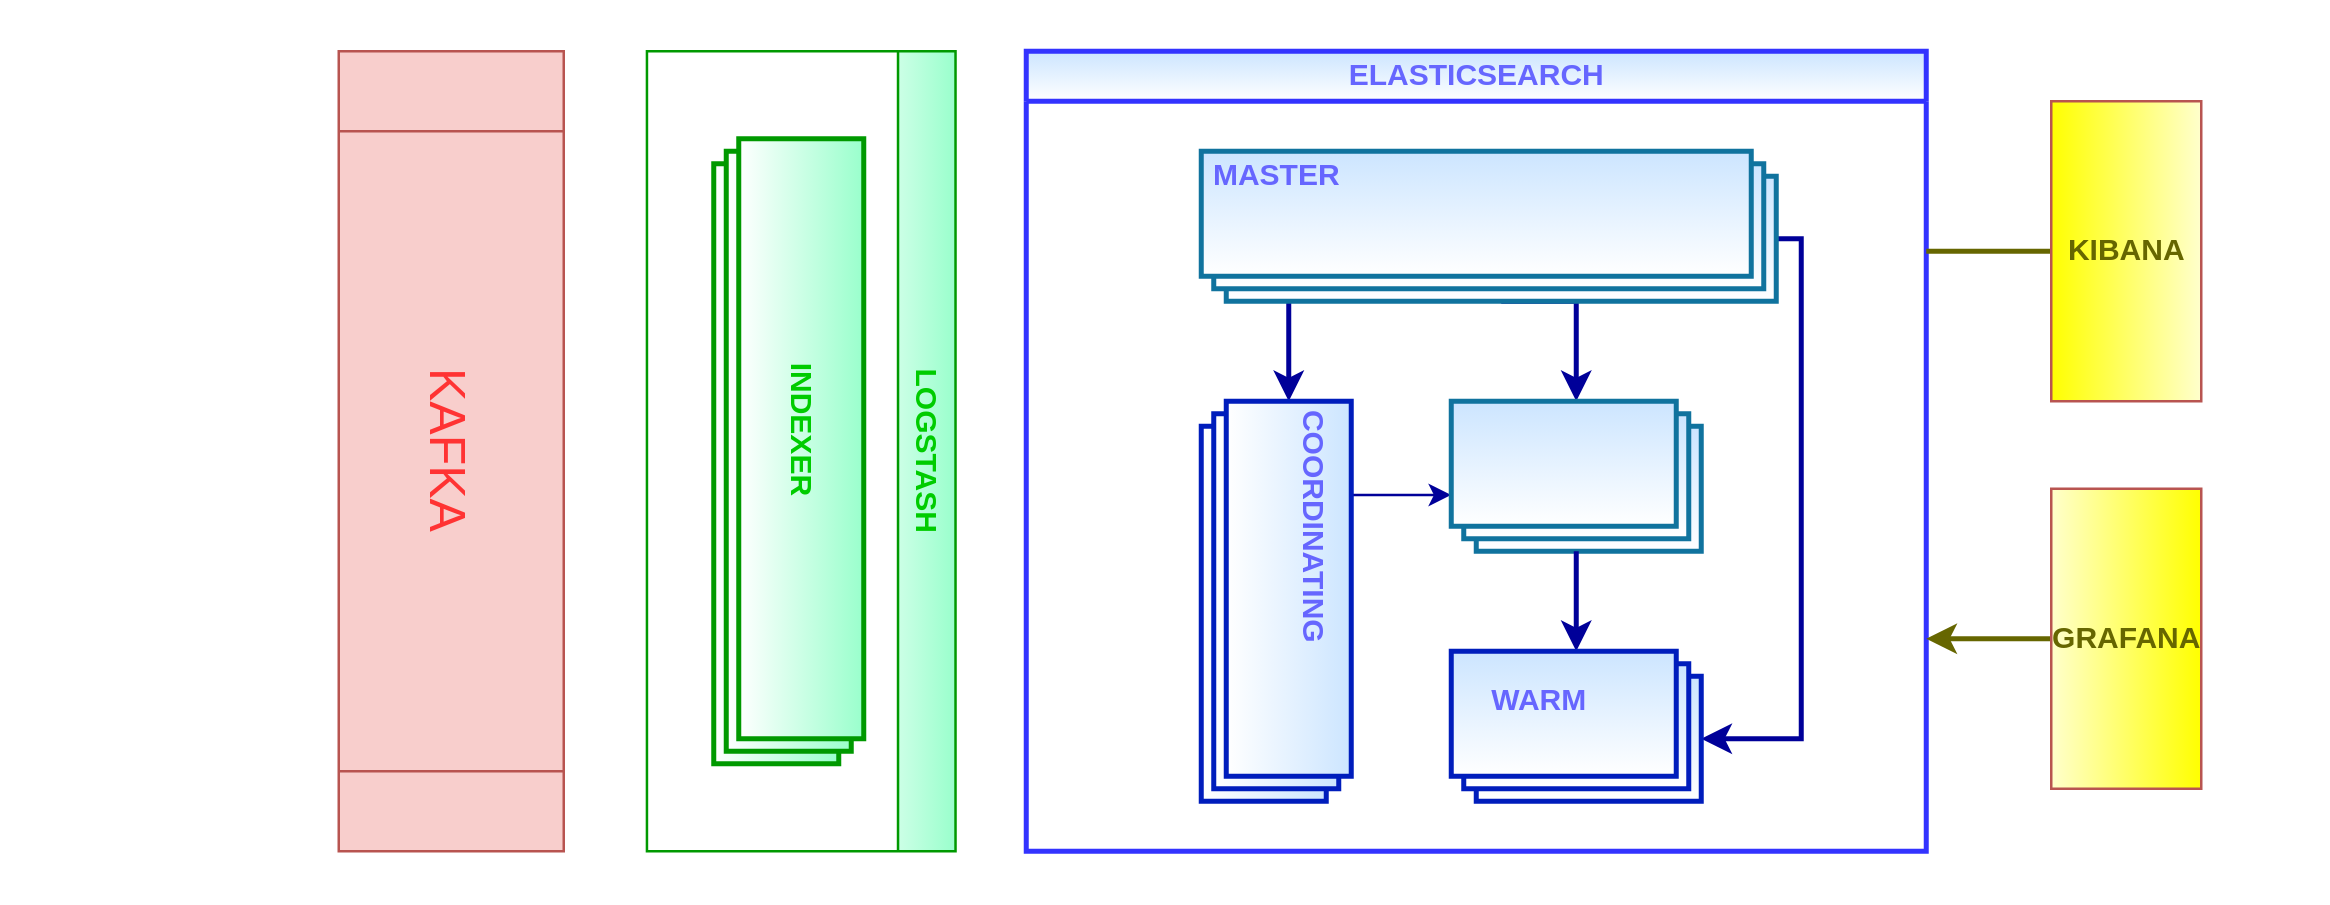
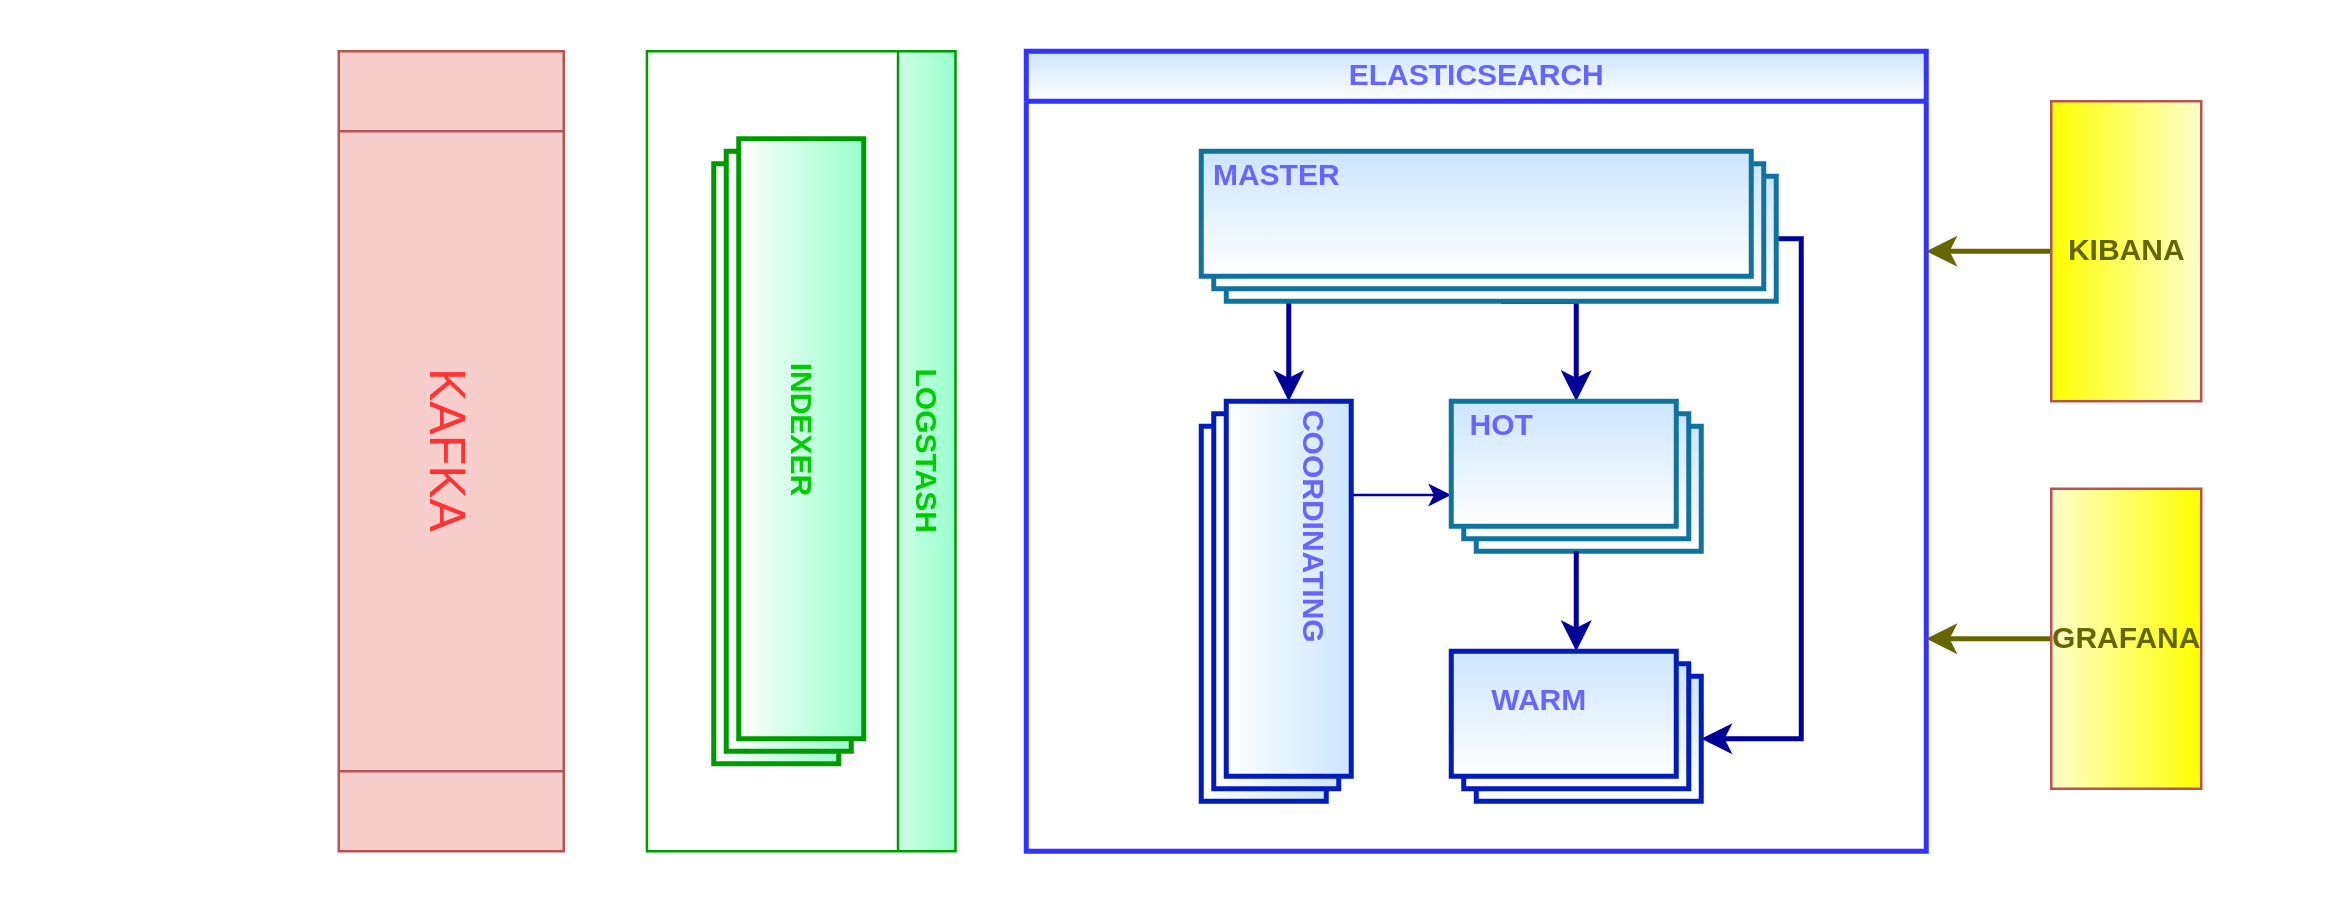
  <mxCell id="0" />
  <mxCell id="1" parent="0" />
  <mxCell id="2" value="&lt;span style=&quot;font-size: 20px;&quot;&gt;KAFKA&lt;/span&gt;" style="shape=process;whiteSpace=wrap;html=1;backgroundOutline=1;direction=west;verticalAlign=middle;fontStyle=0;labelBackgroundColor=none;labelBorderColor=none;fillColor=#f8cecc;strokeColor=#b85450;fontColor=#FF3333;rotation=90;flipV=1;flipH=0;fontSize=20;" vertex="1" parent="1"><mxGeometry x="20" y="135" width="320" height="90" as="geometry" /></mxCell>
  <mxCell id="3" value="ELASTICSEARCH" style="swimlane;html=1;startSize=20;horizontal=1;containerType=tree;labelBackgroundColor=none;fillColor=#cce5ff;rounded=0;shadow=0;sketch=0;gradientColor=#ffffff;swimlaneFillColor=none;strokeColor=#3333FF;strokeWidth=2;fontColor=#6666FF;" vertex="1" parent="1"><mxGeometry x="410" y="20" width="360" height="320" as="geometry" /></mxCell>
  <mxCell id="4" style="edgeStyle=orthogonalEdgeStyle;rounded=0;orthogonalLoop=1;jettySize=auto;html=1;entryX=0;entryY=0;entryDx=0;entryDy=25;entryPerimeter=0;fontColor=#FF3333;strokeColor=#000099;strokeWidth=2;" edge="1" parent="3" source="7" target="9"><mxGeometry relative="1" as="geometry"><Array as="points"><mxPoint x="105" y="110" /><mxPoint x="105" y="110" /></Array></mxGeometry></mxCell>
  <mxCell id="5" style="edgeStyle=orthogonalEdgeStyle;rounded=0;orthogonalLoop=1;jettySize=auto;html=1;exitX=0;exitY=0;exitDx=120;exitDy=60;exitPerimeter=0;fontColor=#FF3333;strokeColor=#000099;strokeWidth=2;" edge="1" parent="3" source="7" target="10"><mxGeometry relative="1" as="geometry"><Array as="points"><mxPoint x="220" y="100" /></Array></mxGeometry></mxCell>
  <mxCell id="6" style="edgeStyle=orthogonalEdgeStyle;rounded=0;orthogonalLoop=1;jettySize=auto;html=1;exitX=0;exitY=0;exitDx=230;exitDy=35;exitPerimeter=0;entryX=0;entryY=0;entryDx=100;entryDy=35;entryPerimeter=0;fontColor=#FF3333;strokeColor=#000099;strokeWidth=2;" edge="1" parent="3" source="7" target="12"><mxGeometry relative="1" as="geometry"><Array as="points"><mxPoint x="310" y="75" /><mxPoint x="310" y="275" /></Array></mxGeometry></mxCell>
  <mxCell id="7" value="" style="verticalLabelPosition=bottom;verticalAlign=top;html=1;shape=mxgraph.basic.layered_rect;dx=10;outlineConnect=0;labelBackgroundColor=none;labelBorderColor=none;strokeColor=#10739e;strokeWidth=2;fillColor=#CCE5FF;gradientColor=#ffffff;fontStyle=1;fontColor=#6666FF;" vertex="1" parent="3"><mxGeometry x="70" y="40" width="230" height="60" as="geometry" /></mxCell>
  <mxCell id="8" style="edgeStyle=orthogonalEdgeStyle;rounded=0;orthogonalLoop=1;jettySize=auto;html=1;exitX=0;exitY=0;exitDx=37.5;exitDy=0;exitPerimeter=0;entryX=0;entryY=0;entryDx=0;entryDy=37.5;entryPerimeter=0;fontColor=#FF3333;strokeColor=#000099;" edge="1" parent="3" source="9" target="10"><mxGeometry relative="1" as="geometry" /></mxCell>
  <mxCell id="9" value="" style="verticalLabelPosition=bottom;verticalAlign=top;html=1;shape=mxgraph.basic.layered_rect;dx=10;outlineConnect=0;labelBackgroundColor=none;fontColor=#ffffff;labelBorderColor=none;direction=south;strokeColor=#001DBC;strokeWidth=2;fillColor=#CCE5FF;gradientColor=#ffffff;" vertex="1" parent="3"><mxGeometry x="70" y="140" width="60" height="160" as="geometry" /></mxCell>
  <mxCell id="10" value="" style="verticalLabelPosition=bottom;verticalAlign=top;html=1;shape=mxgraph.basic.layered_rect;dx=10;outlineConnect=0;labelBackgroundColor=none;strokeColor=#10739e;strokeWidth=2;fillColor=#CCE5FF;gradientColor=#ffffff;" vertex="1" parent="3"><mxGeometry x="170" y="140" width="100" height="60" as="geometry" /></mxCell>
  <mxCell id="11" value="" style="edgeStyle=orthogonalEdgeStyle;rounded=0;orthogonalLoop=1;jettySize=auto;html=1;strokeColor=#000099;strokeWidth=2;" edge="1" source="10" target="12" parent="3"><mxGeometry relative="1" as="geometry" /></mxCell>
  <mxCell id="12" value="" style="verticalLabelPosition=bottom;verticalAlign=top;html=1;shape=mxgraph.basic.layered_rect;dx=10;outlineConnect=0;labelBackgroundColor=none;fontColor=#ffffff;strokeWidth=2;strokeColor=#001DBC;fillColor=#CCE5FF;gradientColor=#ffffff;" vertex="1" parent="3"><mxGeometry x="170" y="240" width="100" height="60" as="geometry" /></mxCell>
  <mxCell id="13" value="COORDINATING" style="text;html=1;align=center;verticalAlign=middle;resizable=0;points=[];autosize=1;rotation=90;fontColor=#6666FF;fontStyle=1" vertex="1" parent="3"><mxGeometry x="60" y="180" width="110" height="20" as="geometry" /></mxCell>
+ <mxCell id="14" value="HOT" style="text;html=1;align=center;verticalAlign=middle;resizable=0;points=[];autosize=1;fontColor=#6666FF;fontStyle=1" vertex="1" parent="3"><mxGeometry x="170" y="140" width="40" height="20" as="geometry" /></mxCell>
  <mxCell id="15" value="WARM" style="text;html=1;align=center;verticalAlign=middle;resizable=0;points=[];autosize=1;fontColor=#6666FF;fontStyle=1" vertex="1" parent="3"><mxGeometry x="180" y="250" width="50" height="20" as="geometry" /></mxCell>
  <mxCell id="16" value="MASTER" style="text;html=1;align=center;verticalAlign=middle;resizable=0;points=[];autosize=1;fontColor=#6666FF;fontStyle=1" vertex="1" parent="3"><mxGeometry x="65" y="40" width="70" height="20" as="geometry" /></mxCell>
- <mxCell id="17" style="edgeStyle=orthogonalEdgeStyle;rounded=0;orthogonalLoop=1;jettySize=auto;html=1;entryX=1;entryY=0.25;entryDx=0;entryDy=0;fontColor=#666600;strokeColor=#666600;strokeWidth=2;endArrow=none;" edge="1" parent="1" source="18" target="3"><mxGeometry relative="1" as="geometry" /></mxCell>
+ <mxCell id="17" style="edgeStyle=orthogonalEdgeStyle;rounded=0;orthogonalLoop=1;jettySize=auto;html=1;entryX=1;entryY=0.25;entryDx=0;entryDy=0;fontColor=#666600;strokeColor=#666600;strokeWidth=2;" edge="1" parent="1" source="18" target="3"><mxGeometry relative="1" as="geometry" /></mxCell>
  <mxCell id="18" value="KIBANA" style="verticalLabelPosition=middle;verticalAlign=middle;shape=mxgraph.basic.rect;fillColor2=none;strokeWidth=1;size=20;indent=5;rounded=0;shadow=0;labelBackgroundColor=none;sketch=0;rotation=90;horizontal=0;labelPosition=center;align=center;html=1;strokeColor=#b85450;fillColor=#FFFF00;gradientDirection=north;gradientColor=#FFFFCC;fontColor=#666600;fontStyle=1;rotatable=0;" vertex="1" parent="1"><mxGeometry x="790" y="70" width="120" height="60" as="geometry" /></mxCell>
  <mxCell id="19" style="edgeStyle=orthogonalEdgeStyle;rounded=0;orthogonalLoop=1;jettySize=auto;html=1;fontColor=#666600;strokeColor=#666600;strokeWidth=2;" edge="1" parent="1" source="20"><mxGeometry relative="1" as="geometry"><mxPoint x="770" y="255" as="targetPoint" /></mxGeometry></mxCell>
  <mxCell id="20" value="GRAFANA" style="verticalLabelPosition=middle;verticalAlign=middle;shape=mxgraph.basic.rect;fillColor2=none;strokeWidth=1;size=20;indent=5;rounded=0;shadow=0;labelBackgroundColor=none;sketch=0;rotation=90;horizontal=0;labelPosition=center;align=center;html=1;strokeColor=#b85450;fillColor=#FFFF00;gradientDirection=north;gradientColor=#FFFFCC;fontStyle=1;fontColor=#666600;direction=west;perimeterSpacing=0;snapToPoint=0;portConstraintRotation=0;metaEdit=0;backgroundOutline=0;rotatable=0;" vertex="1" parent="1"><mxGeometry x="790" y="225" width="120" height="60" as="geometry" /></mxCell>
  <mxCell id="21" value="LOGSTASH" style="swimlane;rounded=0;shadow=0;labelBackgroundColor=none;sketch=0;strokeWidth=1;html=1;rotation=90;fillColor=#99FFCC;gradientColor=#CCFFE6;fontColor=#00CC00;strokeColor=#009900;" vertex="1" parent="1"><mxGeometry x="160" y="118.29" width="320" height="123.43" as="geometry" /></mxCell>
  <mxCell id="22" value="" style="verticalLabelPosition=bottom;verticalAlign=top;html=1;shape=mxgraph.basic.layered_rect;dx=10;outlineConnect=0;labelBackgroundColor=none;fontColor=#ffffff;labelBorderColor=none;direction=south;strokeWidth=2;gradientColor=#ffffff;fillColor=#99FFCC;strokeColor=#009900;" vertex="1" parent="21"><mxGeometry x="125" y="-63.29" width="60" height="250" as="geometry" /></mxCell>
  <mxCell id="23" value="INDEXER" style="text;html=1;align=center;verticalAlign=middle;resizable=0;points=[];autosize=1;rotation=90;fontStyle=1;fontColor=#00CC00;" vertex="1" parent="21"><mxGeometry x="125" y="42.96" width="70" height="20" as="geometry" /></mxCell>
